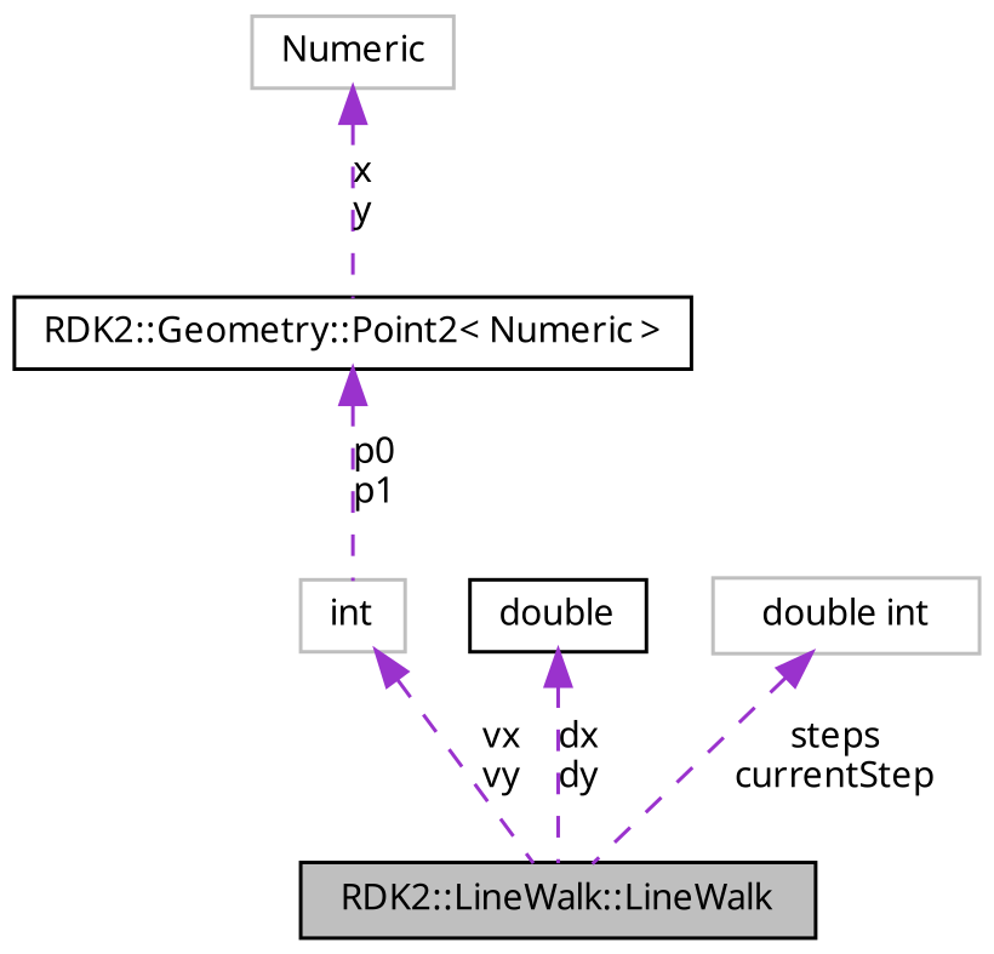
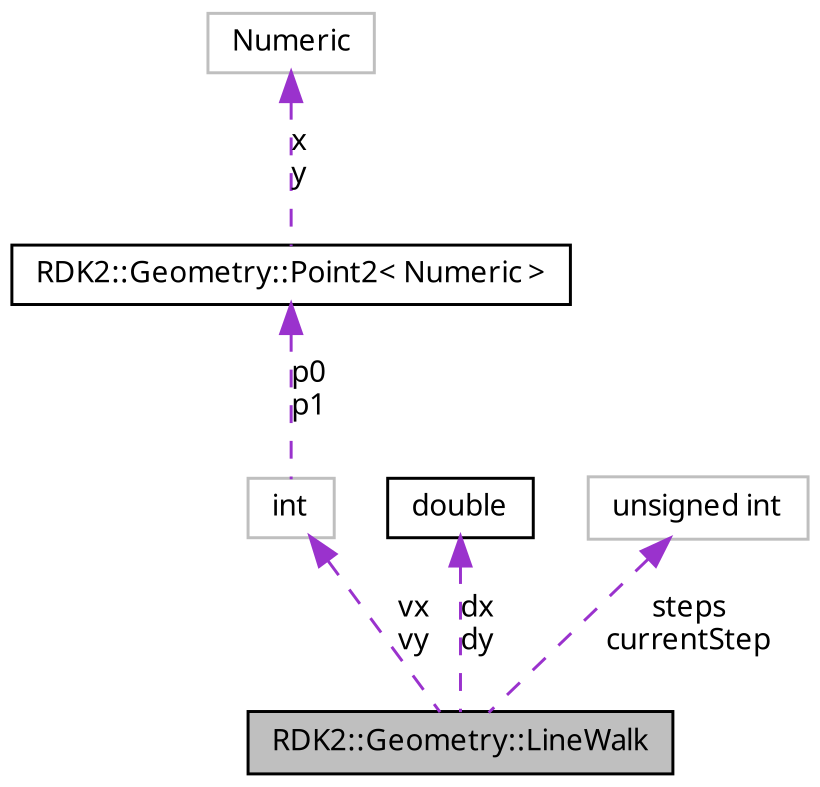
  digraph {
    node [color=black fillcolor=white fontname="FreeSans.ttf" fontsize=10 shape=record style=filled]
    edge [color=darkorchid3 dir=back fontname="FreeSans.ttf" fontsize=10 labelfontname="FreeSans.ttf" labelfontsize=10 style=dashed]
-   n1 [fillcolor=grey75 fontcolor=black height=0.2 label="RDK2::LineWalk::LineWalk" width=0.4]
+   n1 [fillcolor=grey75 fontcolor=black height=0.2 label="RDK2::Geometry::LineWalk" width=0.4]
    n2 [height=0.2 label="RDK2::Geometry::Point2\< Numeric \>" width=0.4]
    n3 [color=grey75 height=0.2 label=int width=0.4]
    n4 [color=grey75 height=0.2 label=Numeric width=0.4]
    n5 [height=0.2 label=double width=0.4]
-   n6 [color=grey75 height=0.2 label="double int" width=0.4]
+   n6 [color=grey75 height=0.2 label="unsigned int" width=0.4]
    n2 -> n3 [label="p0\np1"]
    n3 -> n1 [label="vx\nvy"]
    n4 -> n2 [label="x\ny"]
    n5 -> n1 [label="dx\ndy"]
    n6 -> n1 [label="steps\ncurrentStep"]
  }
